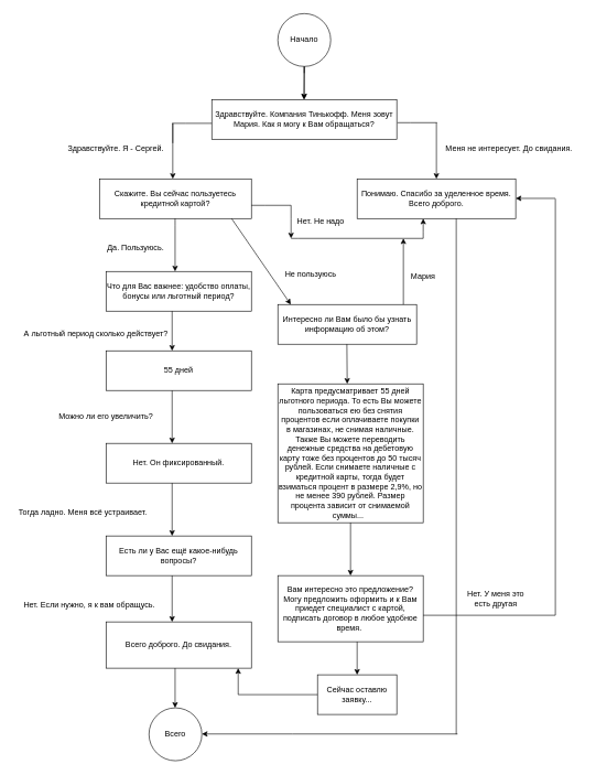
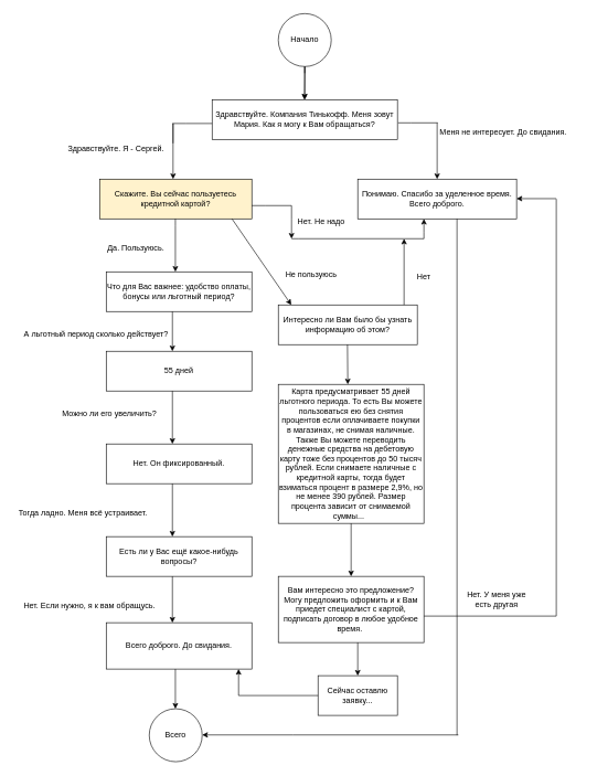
  <mxCell id="0" />
  <mxCell id="1" parent="0" />
  <mxCell id="2" value="" style="edgeStyle=orthogonalEdgeStyle;rounded=0;orthogonalLoop=1;jettySize=auto;html=1;" edge="1" parent="1" source="3" target="4"><mxGeometry relative="1" as="geometry" /></mxCell>
  <mxCell id="3" value="Начало" style="ellipse;whiteSpace=wrap;html=1;aspect=fixed;" vertex="1" parent="1"><mxGeometry x="420" y="20" width="80" height="80" as="geometry" /></mxCell>
  <mxCell id="4" value="Здравствуйте. Компания Тинькофф. Меня зовут Мария. Как я могу к Вам обращаться?" style="rounded=0;whiteSpace=wrap;html=1;" vertex="1" parent="1"><mxGeometry x="320" y="150" width="280" height="60" as="geometry" /></mxCell>
  <mxCell id="5" value="" style="endArrow=classic;html=1;rounded=0;" edge="1" parent="1"><mxGeometry width="50" height="50" relative="1" as="geometry"><mxPoint x="460" y="110" as="sourcePoint" /><mxPoint x="459.5" y="150" as="targetPoint" /><Array as="points"><mxPoint x="460" y="110" /><mxPoint x="460" y="100" /></Array></mxGeometry></mxCell>
  <mxCell id="6" value="" style="endArrow=classic;html=1;rounded=0;" edge="1" parent="1"><mxGeometry width="50" height="50" relative="1" as="geometry"><mxPoint x="261" y="216" as="sourcePoint" /><mxPoint x="261" y="270" as="targetPoint" /><Array as="points"><mxPoint x="261" y="186" /><mxPoint x="261" y="216" /></Array></mxGeometry></mxCell>
  <mxCell id="7" value="Здравствуйте. Я - Сергей." style="text;html=1;align=center;verticalAlign=middle;whiteSpace=wrap;rounded=0;" vertex="1" parent="1"><mxGeometry x="100" y="210" width="150" height="30" as="geometry" /></mxCell>
  <mxCell id="8" value="" style="endArrow=none;html=1;rounded=0;" edge="1" parent="1"><mxGeometry width="50" height="50" relative="1" as="geometry"><mxPoint x="260" y="186" as="sourcePoint" /><mxPoint x="320" y="186" as="targetPoint" /><Array as="points"><mxPoint x="280" y="186" /></Array></mxGeometry></mxCell>
  <mxCell id="9" value="" style="endArrow=none;html=1;rounded=0;" edge="1" parent="1"><mxGeometry width="50" height="50" relative="1" as="geometry"><mxPoint x="601" y="185" as="sourcePoint" /><mxPoint x="661" y="185" as="targetPoint" /><Array as="points"><mxPoint x="621" y="185" /></Array></mxGeometry></mxCell>
  <mxCell id="10" value="" style="endArrow=classic;html=1;rounded=0;" edge="1" parent="1"><mxGeometry width="50" height="50" relative="1" as="geometry"><mxPoint x="660" y="185" as="sourcePoint" /><mxPoint x="660" y="270" as="targetPoint" /></mxGeometry></mxCell>
- <mxCell id="11" value="Меня не интересует. До свидания." style="text;html=1;align=center;verticalAlign=middle;whiteSpace=wrap;rounded=0;" vertex="1" parent="1"><mxGeometry x="660" y="210" width="220" height="30" as="geometry" /></mxCell>
- <mxCell id="12" value="Скажите. Вы сейчас пользуетесь кредитной картой?" style="rounded=0;whiteSpace=wrap;html=1;" vertex="1" parent="1"><mxGeometry x="150" y="270" width="230" height="60" as="geometry" /></mxCell>
+ <mxCell id="11" value="Меня не интересует. До свидания." style="text;html=1;align=center;verticalAlign=middle;whiteSpace=wrap;rounded=0;" vertex="1" parent="1"><mxGeometry x="650" y="185" width="220" height="30" as="geometry" /></mxCell>
+ <mxCell id="12" value="Скажите. Вы сейчас пользуетесь кредитной картой?" style="rounded=0;whiteSpace=wrap;html=1;fillColor=#fff2cc;" vertex="1" parent="1"><mxGeometry x="150" y="270" width="230" height="60" as="geometry" /></mxCell>
  <mxCell id="13" value="Понимаю. Спасибо за уделенное время. Всего доброго." style="rounded=0;whiteSpace=wrap;html=1;" vertex="1" parent="1"><mxGeometry x="540" y="270" width="240" height="60" as="geometry" /></mxCell>
  <mxCell id="14" value="" style="endArrow=none;html=1;rounded=0;" edge="1" parent="1"><mxGeometry width="50" height="50" relative="1" as="geometry"><mxPoint x="380" y="310" as="sourcePoint" /><mxPoint x="440" y="310" as="targetPoint" /><Array as="points"><mxPoint x="400" y="310" /></Array></mxGeometry></mxCell>
  <mxCell id="15" value="" style="endArrow=classic;html=1;rounded=0;" edge="1" parent="1"><mxGeometry width="50" height="50" relative="1" as="geometry"><mxPoint x="440" y="310" as="sourcePoint" /><mxPoint x="440" y="360" as="targetPoint" /><Array as="points"><mxPoint x="440" y="330" /></Array></mxGeometry></mxCell>
  <mxCell id="16" value="Нет. Не надо" style="text;html=1;align=center;verticalAlign=middle;whiteSpace=wrap;rounded=0;" vertex="1" parent="1"><mxGeometry x="440" y="310" width="90" height="50" as="geometry" /></mxCell>
  <mxCell id="17" value="" style="endArrow=none;html=1;rounded=0;" edge="1" parent="1"><mxGeometry width="50" height="50" relative="1" as="geometry"><mxPoint x="440" y="360" as="sourcePoint" /><mxPoint x="640" y="360" as="targetPoint" /><Array as="points"><mxPoint x="450" y="360" /></Array></mxGeometry></mxCell>
  <mxCell id="18" value="" style="endArrow=classic;html=1;rounded=0;" edge="1" parent="1"><mxGeometry width="50" height="50" relative="1" as="geometry"><mxPoint x="640" y="360" as="sourcePoint" /><mxPoint x="640" y="330" as="targetPoint" /><Array as="points"><mxPoint x="640" y="350" /></Array></mxGeometry></mxCell>
  <mxCell id="19" value="" style="endArrow=classic;html=1;rounded=0;" edge="1" parent="1"><mxGeometry width="50" height="50" relative="1" as="geometry"><mxPoint x="264.5" y="330" as="sourcePoint" /><mxPoint x="264.5" y="410" as="targetPoint" /><Array as="points"><mxPoint x="264.5" y="340" /></Array></mxGeometry></mxCell>
  <mxCell id="20" value="Да. Пользуюсь." style="text;html=1;align=center;verticalAlign=middle;whiteSpace=wrap;rounded=0;" vertex="1" parent="1"><mxGeometry x="160" y="360" width="90" height="30" as="geometry" /></mxCell>
  <mxCell id="21" value="Что для Вас важнее: удобство оплаты, бонусы или льготный период?" style="rounded=0;whiteSpace=wrap;html=1;" vertex="1" parent="1"><mxGeometry x="160" y="410" width="220" height="60" as="geometry" /></mxCell>
  <mxCell id="22" value="" style="endArrow=classic;html=1;rounded=0;" edge="1" parent="1"><mxGeometry width="50" height="50" relative="1" as="geometry"><mxPoint x="260" y="470" as="sourcePoint" /><mxPoint x="260" y="530" as="targetPoint" /></mxGeometry></mxCell>
  <mxCell id="23" value="А льготный период сколько действует?" style="text;html=1;align=center;verticalAlign=middle;whiteSpace=wrap;rounded=0;" vertex="1" parent="1"><mxGeometry x="20" y="490" width="250" height="30" as="geometry" /></mxCell>
  <mxCell id="24" value="55 дней" style="rounded=0;whiteSpace=wrap;html=1;" vertex="1" parent="1"><mxGeometry x="160" y="530" width="220" height="60" as="geometry" /></mxCell>
  <mxCell id="25" value="" style="endArrow=classic;html=1;rounded=0;" edge="1" parent="1"><mxGeometry width="50" height="50" relative="1" as="geometry"><mxPoint x="260" y="590" as="sourcePoint" /><mxPoint x="260" y="670" as="targetPoint" /></mxGeometry></mxCell>
- <mxCell id="26" value="Можно ли его увеличить?" style="text;html=1;align=center;verticalAlign=middle;whiteSpace=wrap;rounded=0;" vertex="1" parent="1"><mxGeometry x="65" y="615" width="190" height="30" as="geometry" /></mxCell>
+ <mxCell id="26" value="Можно ли его увеличить?" style="text;html=1;align=center;verticalAlign=middle;whiteSpace=wrap;rounded=0;" vertex="1" parent="1"><mxGeometry x="70" y="610" width="190" height="30" as="geometry" /></mxCell>
  <mxCell id="27" value="Нет. Он фиксированный." style="rounded=0;whiteSpace=wrap;html=1;" vertex="1" parent="1"><mxGeometry x="160" y="670" width="220" height="60" as="geometry" /></mxCell>
  <mxCell id="28" value="" style="endArrow=classic;html=1;rounded=0;" edge="1" parent="1"><mxGeometry width="50" height="50" relative="1" as="geometry"><mxPoint x="260" y="730" as="sourcePoint" /><mxPoint x="260" y="810" as="targetPoint" /></mxGeometry></mxCell>
  <mxCell id="29" value="Тогда ладно. Меня всё устраивает." style="text;html=1;align=center;verticalAlign=middle;whiteSpace=wrap;rounded=0;" vertex="1" parent="1"><mxGeometry x="25" y="760" width="200" height="30" as="geometry" /></mxCell>
  <mxCell id="30" value="Есть ли у Вас ещё какое-нибудь вопросы?" style="rounded=0;whiteSpace=wrap;html=1;" vertex="1" parent="1"><mxGeometry x="160" y="810" width="220" height="60" as="geometry" /></mxCell>
  <mxCell id="31" value="" style="endArrow=classic;html=1;rounded=0;" edge="1" parent="1"><mxGeometry width="50" height="50" relative="1" as="geometry"><mxPoint x="260" y="870" as="sourcePoint" /><mxPoint x="260" y="940" as="targetPoint" /></mxGeometry></mxCell>
  <mxCell id="32" value="Нет. Если нужно, я к вам обращусь." style="text;html=1;align=center;verticalAlign=middle;whiteSpace=wrap;rounded=0;" vertex="1" parent="1"><mxGeometry x="30" y="900" width="210" height="30" as="geometry" /></mxCell>
  <mxCell id="33" value="Всего доброго. До свидания." style="rounded=0;whiteSpace=wrap;html=1;" vertex="1" parent="1"><mxGeometry x="160" y="940" width="220" height="70" as="geometry" /></mxCell>
  <mxCell id="34" value="" style="endArrow=classic;html=1;rounded=0;" edge="1" parent="1"><mxGeometry width="50" height="50" relative="1" as="geometry"><mxPoint x="264.5" y="1010" as="sourcePoint" /><mxPoint x="264.5" y="1070" as="targetPoint" /></mxGeometry></mxCell>
  <mxCell id="35" value="Всего" style="ellipse;whiteSpace=wrap;html=1;aspect=fixed;" vertex="1" parent="1"><mxGeometry x="225" y="1070" width="80" height="80" as="geometry" /></mxCell>
  <mxCell id="36" value="" style="endArrow=none;html=1;rounded=0;" edge="1" parent="1"><mxGeometry width="50" height="50" relative="1" as="geometry"><mxPoint x="690" y="1110" as="sourcePoint" /><mxPoint x="690" y="330" as="targetPoint" /></mxGeometry></mxCell>
  <mxCell id="37" value="" style="endArrow=classic;html=1;rounded=0;entryX=0.975;entryY=0.625;entryDx=0;entryDy=0;entryPerimeter=0;" edge="1" parent="1"><mxGeometry width="50" height="50" relative="1" as="geometry"><mxPoint x="692" y="1109.5" as="sourcePoint" /><mxPoint x="305" y="1109.5" as="targetPoint" /><Array as="points"><mxPoint x="442" y="1109.5" /></Array></mxGeometry></mxCell>
  <mxCell id="38" value="" style="endArrow=classic;html=1;rounded=0;" edge="1" parent="1"><mxGeometry width="50" height="50" relative="1" as="geometry"><mxPoint x="350" y="330" as="sourcePoint" /><mxPoint x="439.655" y="460" as="targetPoint" /></mxGeometry></mxCell>
  <mxCell id="39" value="Не пользуюсь" style="text;html=1;align=center;verticalAlign=middle;whiteSpace=wrap;rounded=0;" vertex="1" parent="1"><mxGeometry x="410" y="400" width="120" height="30" as="geometry" /></mxCell>
  <mxCell id="40" value="Интересно ли Вам было бы узнать информацию об этом?" style="rounded=0;whiteSpace=wrap;html=1;" vertex="1" parent="1"><mxGeometry x="420" y="460" width="210" height="60" as="geometry" /></mxCell>
  <mxCell id="41" value="" style="endArrow=classic;html=1;rounded=0;" edge="1" parent="1"><mxGeometry width="50" height="50" relative="1" as="geometry"><mxPoint x="524.5" y="520" as="sourcePoint" /><mxPoint x="525" y="580" as="targetPoint" /></mxGeometry></mxCell>
  <mxCell id="42" value="" style="endArrow=classic;html=1;rounded=0;" edge="1" parent="1"><mxGeometry width="50" height="50" relative="1" as="geometry"><mxPoint x="610" y="460" as="sourcePoint" /><mxPoint x="610" y="360" as="targetPoint" /></mxGeometry></mxCell>
- <mxCell id="43" value="Мария" style="text;html=1;align=center;verticalAlign=middle;whiteSpace=wrap;rounded=0;" vertex="1" parent="1"><mxGeometry x="610" y="402" width="60" height="30" as="geometry" /></mxCell>
+ <mxCell id="43" value="Нет" style="text;html=1;align=center;verticalAlign=middle;whiteSpace=wrap;rounded=0;" vertex="1" parent="1"><mxGeometry x="610" y="402" width="60" height="30" as="geometry" /></mxCell>
  <mxCell id="44" value="Карта предусматривает 55 дней льготного периода. То есть Вы можете пользоваться ею без снятия процентов если оплачиваете покупки в магазинах, не снимая наличные. Также Вы можете переводить денежные средства на дебетовую карту тоже без процентов до 50 тысяч рублей. Если снимаете наличные с кредитной карты, тогда будет взиматься процент в размере 2,9%, но не менее 390 рублей. Размер процента зависит от снимаемой суммы...&amp;nbsp;&amp;nbsp;" style="rounded=0;whiteSpace=wrap;html=1;" vertex="1" parent="1"><mxGeometry x="420" y="580" width="220" height="210" as="geometry" /></mxCell>
  <mxCell id="45" value="" style="endArrow=classic;html=1;rounded=0;" edge="1" parent="1"><mxGeometry width="50" height="50" relative="1" as="geometry"><mxPoint x="530" y="790" as="sourcePoint" /><mxPoint x="530" y="870" as="targetPoint" /></mxGeometry></mxCell>
  <mxCell id="46" value="Вам интересно это предложение? Могу предложить оформить и к Вам приедет специалист с картой, подписать договор в любое удобное время.&amp;nbsp;" style="rounded=0;whiteSpace=wrap;html=1;" vertex="1" parent="1"><mxGeometry x="420" y="870" width="220" height="100" as="geometry" /></mxCell>
  <mxCell id="47" value="" style="endArrow=none;html=1;rounded=0;" edge="1" parent="1"><mxGeometry width="50" height="50" relative="1" as="geometry"><mxPoint x="640" y="930" as="sourcePoint" /><mxPoint x="840" y="930" as="targetPoint" /></mxGeometry></mxCell>
- <mxCell id="48" value="Нет. У меня это есть другая" style="text;html=1;align=center;verticalAlign=middle;whiteSpace=wrap;rounded=0;" vertex="1" parent="1"><mxGeometry x="700" y="890" width="100" height="30" as="geometry" /></mxCell>
+ <mxCell id="48" value="Нет. У меня уже есть другая" style="text;html=1;align=center;verticalAlign=middle;whiteSpace=wrap;rounded=0;" vertex="1" parent="1"><mxGeometry x="700" y="890" width="100" height="30" as="geometry" /></mxCell>
  <mxCell id="49" value="" style="endArrow=none;html=1;rounded=0;" edge="1" parent="1"><mxGeometry width="50" height="50" relative="1" as="geometry"><mxPoint x="840" y="930" as="sourcePoint" /><mxPoint x="840" y="300" as="targetPoint" /></mxGeometry></mxCell>
  <mxCell id="50" value="" style="endArrow=classic;html=1;rounded=0;" edge="1" parent="1"><mxGeometry width="50" height="50" relative="1" as="geometry"><mxPoint x="840" y="299.5" as="sourcePoint" /><mxPoint x="780" y="299.5" as="targetPoint" /></mxGeometry></mxCell>
  <mxCell id="51" value="" style="endArrow=classic;html=1;rounded=0;" edge="1" parent="1" target="52"><mxGeometry width="50" height="50" relative="1" as="geometry"><mxPoint x="540" y="970" as="sourcePoint" /><mxPoint x="540" y="1020" as="targetPoint" /></mxGeometry></mxCell>
  <mxCell id="52" value="Сейчас оставлю заявку..." style="rounded=0;whiteSpace=wrap;html=1;" vertex="1" parent="1"><mxGeometry x="480" y="1020" width="120" height="60" as="geometry" /></mxCell>
  <mxCell id="53" value="" style="endArrow=none;html=1;rounded=0;" edge="1" parent="1"><mxGeometry width="50" height="50" relative="1" as="geometry"><mxPoint x="360" y="1050" as="sourcePoint" /><mxPoint x="480" y="1050" as="targetPoint" /></mxGeometry></mxCell>
  <mxCell id="54" value="" style="endArrow=classic;html=1;rounded=0;entryX=0.909;entryY=1;entryDx=0;entryDy=0;entryPerimeter=0;" edge="1" parent="1" target="33"><mxGeometry width="50" height="50" relative="1" as="geometry"><mxPoint x="360" y="1050" as="sourcePoint" /><mxPoint x="410" y="1000" as="targetPoint" /></mxGeometry></mxCell>
